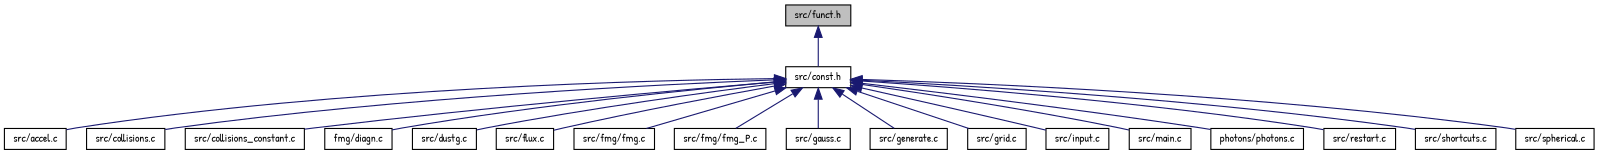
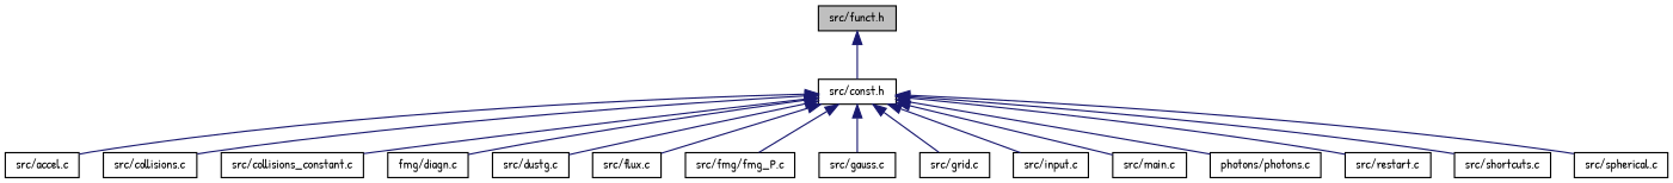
  digraph {
    fontname="Patrick Hand"
    node [color=black fillcolor=white fontname="Patrick Hand" fontsize=10 shape=record style=filled]
    edge [color=midnightblue dir=back fontname="Patrick Hand" fontsize=10 labelfontname=Helvetica labelfontsize=10 style=solid]
    n1 [fillcolor=grey75 fontcolor=black height=0.2 label="src/funct.h" width=0.4]
    n2 [height=0.2 label="src/const.h" width=0.4]
    n3 [height=0.2 label="src/accel.c" width=0.4]
    n4 [height=0.2 label="src/collisions.c" width=0.4]
    n5 [height=0.2 label="src/collisions_constant.c" width=0.4]
    n6 [height=0.2 label="fmg/diagn.c" width=0.4]
    n7 [height=0.2 label="src/dustg.c" width=0.4]
    n8 [height=0.2 label="src/flux.c" width=0.4]
-   n9 [height=0.2 label="src/fmg/fmg.c" width=0.4]
    n10 [height=0.2 label="src/fmg/fmg_P.c" width=0.4]
    n11 [height=0.2 label="src/gauss.c" width=0.4]
-   n12 [height=0.2 label="src/generate.c" width=0.4]
    n13 [height=0.2 label="src/grid.c" width=0.4]
    n14 [height=0.2 label="src/input.c" width=0.4]
    n15 [height=0.2 label="src/main.c" width=0.4]
    n16 [height=0.2 label="photons/photons.c" width=0.4]
    n17 [height=0.2 label="src/restart.c" width=0.4]
    n18 [height=0.2 label="src/shortcuts.c" width=0.4]
    n19 [height=0.2 label="src/spherical.c" width=0.4]
    n1 -> n2
    n2 -> n3
    n2 -> n4
    n2 -> n5
    n2 -> n6
    n2 -> n7
    n2 -> n8
-   n2 -> n9
    n2 -> n10
    n2 -> n11
-   n2 -> n12
    n2 -> n13
    n2 -> n14
    n2 -> n15
    n2 -> n16
    n2 -> n17
    n2 -> n18
    n2 -> n19
  }
